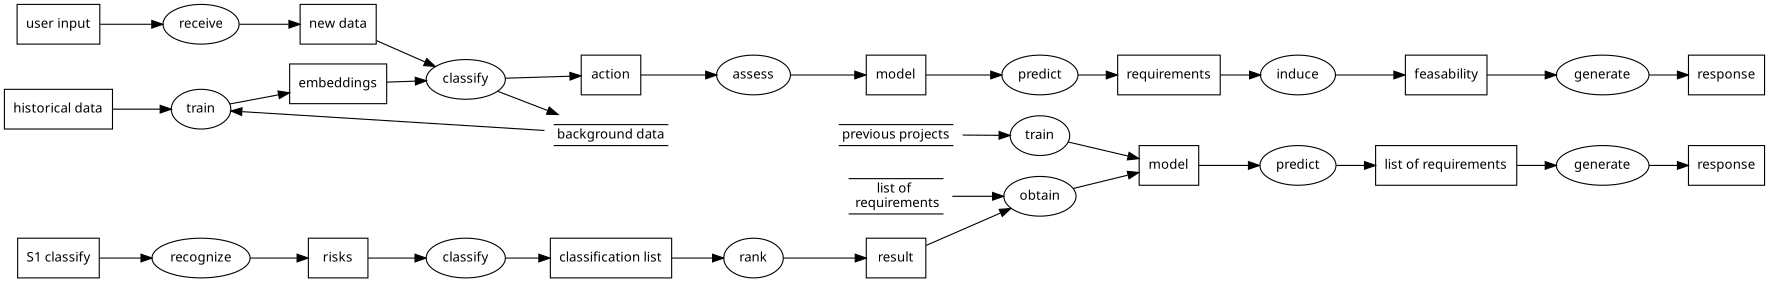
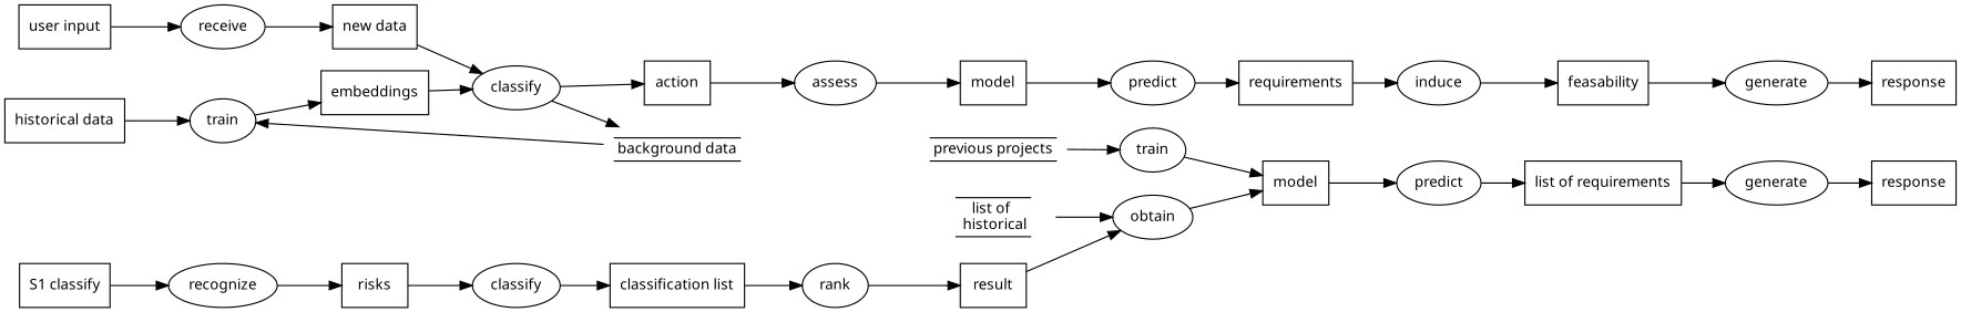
  digraph {
    rankdir=LR
    node [fontname="CMU Serif" fontsize=12 shape=box]
    edge [color="#000000" fontname="CMU Serif" fontsize=12 style=filled]
    n1 [label=recognize shape=ellipse]
    n2 [label=classify shape=ellipse]
    n3 [label=rank shape=ellipse]
    n4 [label=risks]
    n5 [label="classification list"]
    n6 [label=result]
    n7 [label=obtain shape=ellipse]
    n8 [label=predict shape=ellipse]
    n9 [label=train shape=ellipse]
    n10 [label=model]
    n11 [label="list of requirements"]
    n12 [label=<     <TABLE BORDER="0" CELLBORDER="1" CELLSPACING="0">         <TR><TD SIDES="TB">previous projects</TD></TR>     </TABLE>     > shape=plaintext]
-   n13 [label=<     <TABLE BORDER="0" CELLBORDER="1" CELLSPACING="0">         <TR><TD SIDES="TB">list of <br /> requirements</TD></TR>     </TABLE>     > shape=plaintext]
+   n13 [label=<     <TABLE BORDER="0" CELLBORDER="1" CELLSPACING="0">         <TR><TD SIDES="TB">list of <br /> historical</TD></TR>     </TABLE>     > shape=plaintext]
    n14 [label=generate shape=ellipse]
    n15 [label=response]
    n16 [label="S1 classify"]
    n17 [label=train shape=ellipse]
    n18 [label=receive shape=ellipse]
    n19 [label=classify shape=ellipse]
    n20 [label=embeddings]
    n21 [label="new data"]
    n22 [label="historical data"]
    n23 [label=<     <TABLE BORDER="0" CELLBORDER="1" CELLSPACING="0">         <TR><TD SIDES="TB">background data</TD></TR>     </TABLE>     > shape=plaintext]
    n24 [label=assess shape=ellipse]
    n25 [label=action]
    n26 [label=model]
    n27 [label=predict shape=ellipse]
    n28 [label=induce shape=ellipse]
    n29 [label=feasability]
    n30 [label=requirements]
    n31 [label=generate shape=ellipse]
    n32 [label=response]
    n33 [label="user input"]
    subgraph sub_1 {
      color=blueviolet
      label="Project Management S2 - Risk and Dependencies Assessment"
      style=rounded
      n16
      subgraph sub_2 {
        color=blueviolet
        label=Recognition
        style=dotted
        n1
        n2
        n3
        n4
        n5
        n6
      }
      subgraph sub_3 {
        color=blueviolet
        label=Predicting
        style=dotted
        n7
        n8
        n9
        n10
        n11
        n12
        n13
      }
      subgraph sub_4 {
        color=blueviolet
        label=Communication
        style=dotted
        n14
        n15
      }
    }
    subgraph sub_5 {
      color=cadetblue
      fillcolor=white
      label="Project Management S1 - Initializing the Project"
      style=rounded
      n33
      subgraph sub_6 {
        color=black
        fillcolor=white
        label="Reinformcement Learning"
        style=dotted
        n17
        n18
        n19
        n20
        n21
        n22
        n23
      }
      subgraph sub_7 {
        color=black
        fillcolor=white
        label=Monitoring
        style=dotted
        n24
        n25
        n26
      }
      subgraph sub_8 {
        color=black
        fillcolor=white
        label=Predicting
        style=dotted
        n27
        n28
        n29
        n30
      }
      subgraph sub_9 {
        color=black
        fillcolor=white
        label=Communication
        style=dotted
        n31
        n32
      }
    }
    n1 -> n4
    n2 -> n5
    n3 -> n6
    n4 -> n2
    n5 -> n3
    n6 -> n7
    n7 -> n10
    n8 -> n11
    n9 -> n10
    n10 -> n8
    n11 -> n14
    n12 -> n9
    n13 -> n7
    n14 -> n15
    n16 -> n1
    n17 -> n20
    n18 -> n21
    n19 -> n23
    n19 -> n25
    n20 -> n19
    n21 -> n19
    n22 -> n17
    n23 -> n17
    n24 -> n26
    n25 -> n24
    n26 -> n27
    n27 -> n30
    n28 -> n29
    n29 -> n31
    n30 -> n28
    n31 -> n32
    n33 -> n18
  }
